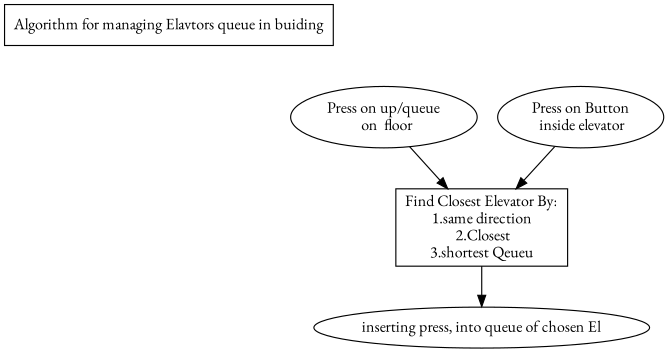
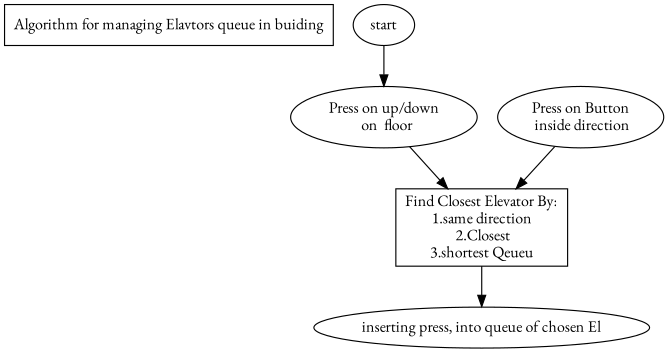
  digraph {
    fontname="EB Garamond"
    node [fontname="EB Garamond"]
    edge [fontname="EB Garamond"]
    n1 [label="Algorithm for managing Elavtors queue in buiding" shape=box]
-   n3 [label="Press on up/queue\n  on  floor"]
-   n4 [label="Press on Button\n inside elevator"]
+   n2 [label=start]
+   n3 [label="Press on up/down\n  on  floor"]
+   n4 [label="Press on Button\n inside direction"]
    n5 [label="Find Closest Elevator By:\n 1.same direction \n 2.Closest\n3.shortest Qeueu" shape=box]
    n6 [label="inserting press, into queue of chosen El"]
+   n2 -> n3
    n3 -> n5
    n4 -> n5
    n5 -> n6
  }
